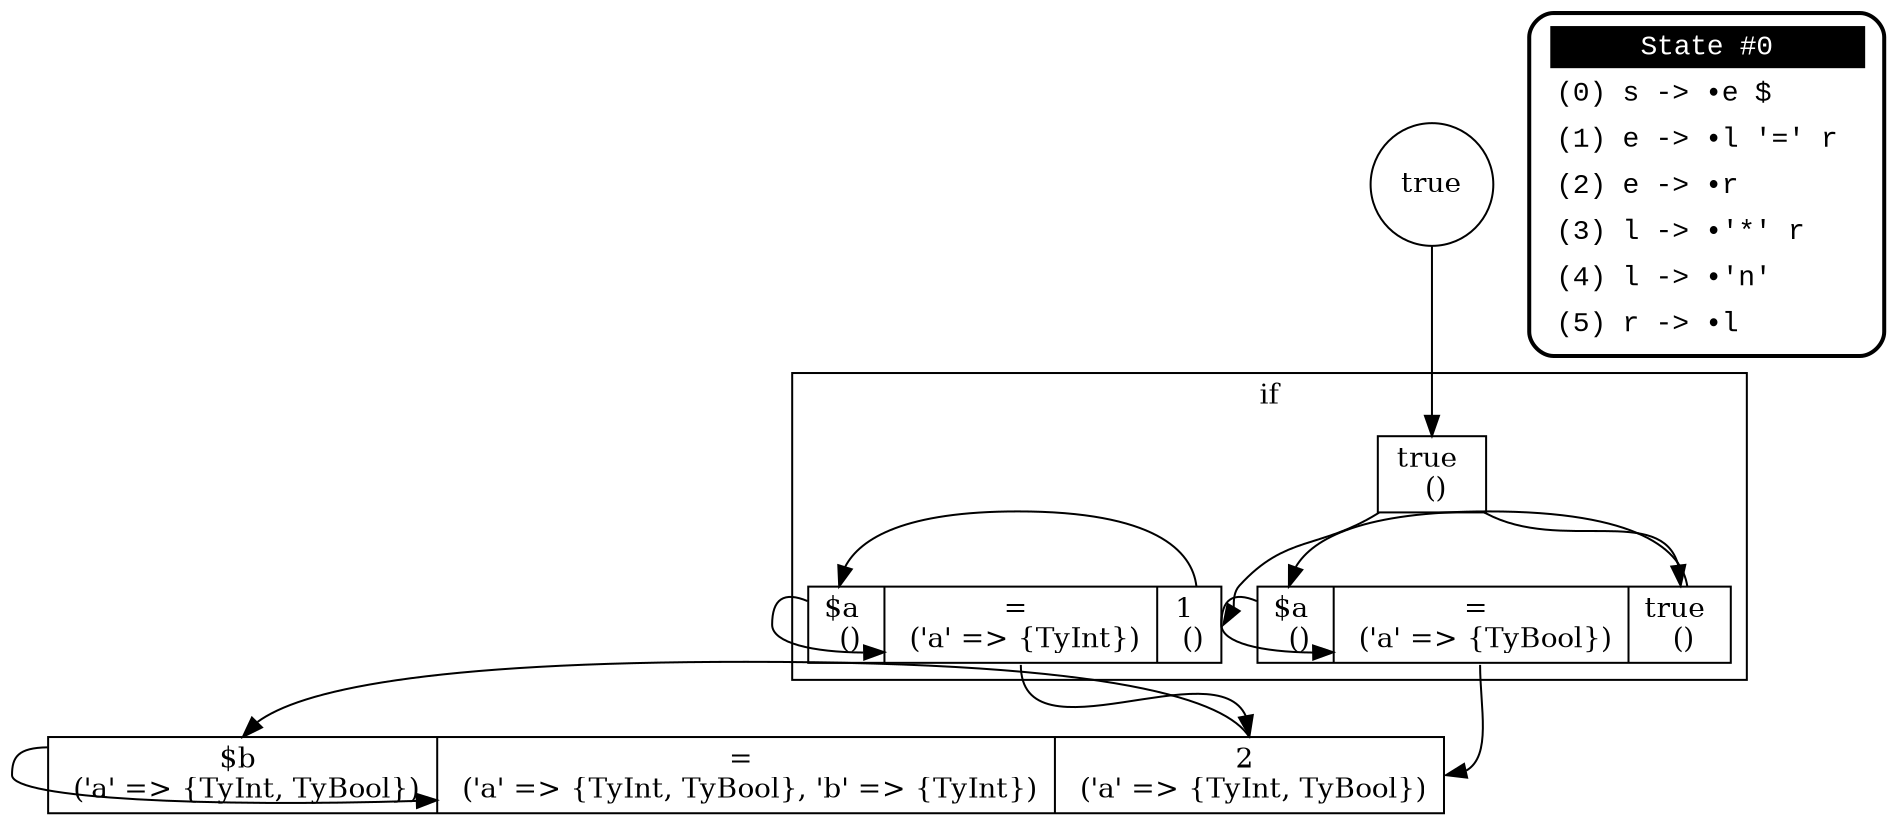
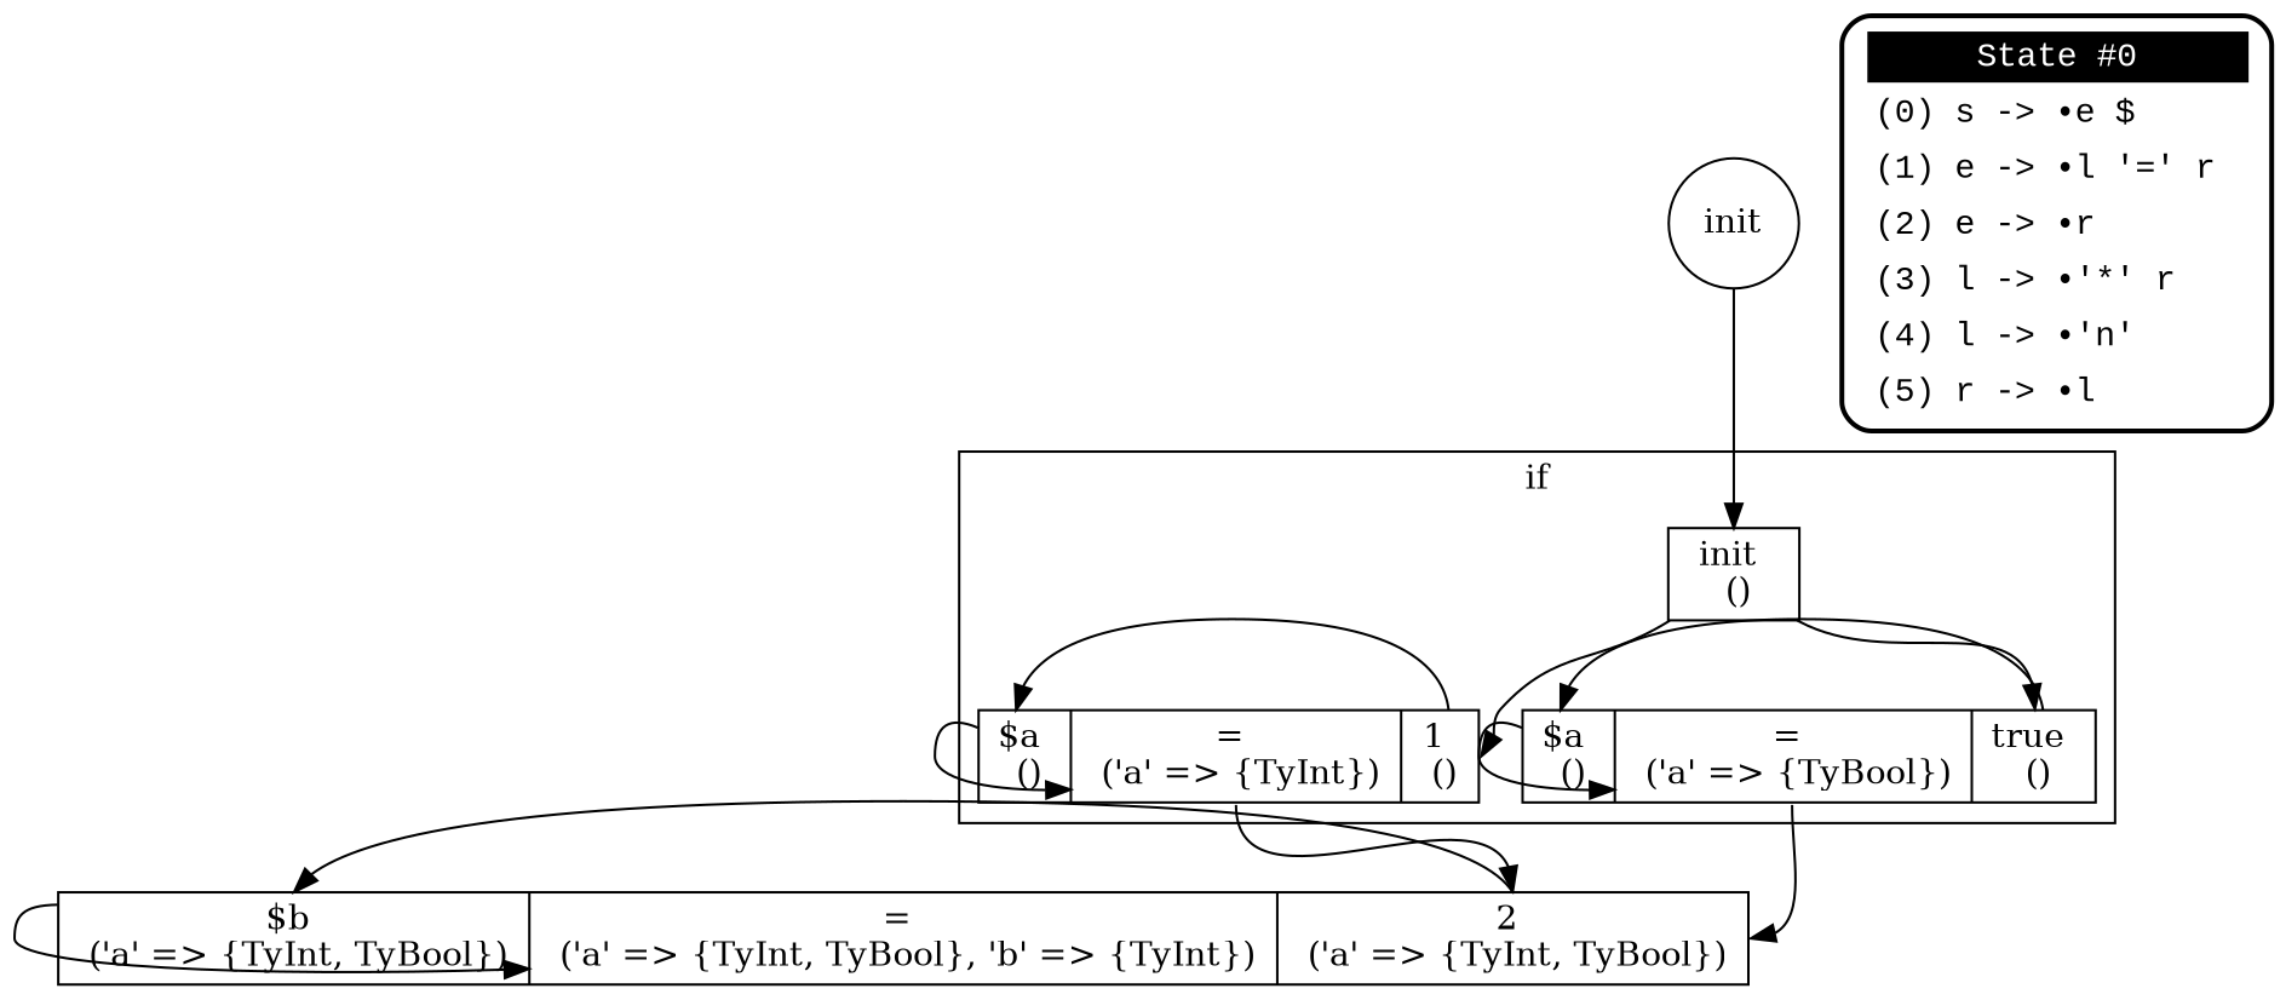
  digraph {
    node [shape=record]
    edge [headport=f2 tailport=f1]
-   n1 [label="<f1> true \n ()"]
+   n1 [label="<f1> init \n ()"]
    n2 [label="<f0> $a \n () |<f1> = \n ('a' \=\> \{TyInt\}) |<f2> 1 \n ()"]
    n3 [label="<f0> $a \n () |<f1> = \n ('a' \=\> \{TyBool\}) |<f2> true \n ()"]
    n4 [label="<f0> $b \n ('a' \=\> \{TyInt, TyBool\}) |<f1> = \n ('a' \=\> \{TyInt, TyBool\}, 'b' \=\> \{TyInt\}) |<f2> 2 \n ('a' \=\> \{TyInt, TyBool\}) "]
    n5 [fillcolor=white fontname="Courier New" label=< <table border="0" cellborder="0" cellpadding="3" bgcolor="white"> <tr><td bgcolor="black" align="center" colspan="2"><font color="white">State #0</font></td></tr>      <tr><td align="left" port="r0">&#40;0&#41; s -&gt; &bull;e $ </td></tr>   <tr><td align="left" port="r1">&#40;1&#41; e -&gt; &bull;l '=' r </td></tr>   <tr><td align="left" port="r2">&#40;2&#41; e -&gt; &bull;r </td></tr>   <tr><td align="left" port="r3">&#40;3&#41; l -&gt; &bull;'*' r </td></tr>   <tr><td align="left" port="r4">&#40;4&#41; l -&gt; &bull;'n' </td></tr>   <tr><td align="left" port="r5">&#40;5&#41; r -&gt; &bull;l </td></tr></table>> penwidth=2 shape=Mrecord style="filled, bold"]
-   n6 [label=true shape=circle]
+   n6 [label=init shape=circle]
    subgraph cluster_1 {
      label=if
      n1
      n2
      n3
    }
    n1 -> n2
    n1 -> n3
    n2 -> n2 [headport=f0 tailport=f2]
    n2 -> n2 [headport=f1 tailport=f0]
    n2 -> n4
    n3 -> n3 [headport=f0 tailport=f2]
    n3 -> n3 [headport=f1 tailport=f0]
    n3 -> n4
    n4 -> n4 [headport=f0 tailport=f2]
    n4 -> n4 [headport=f1 tailport=f0]
    n6 -> n1 [headport=f1]
  }
